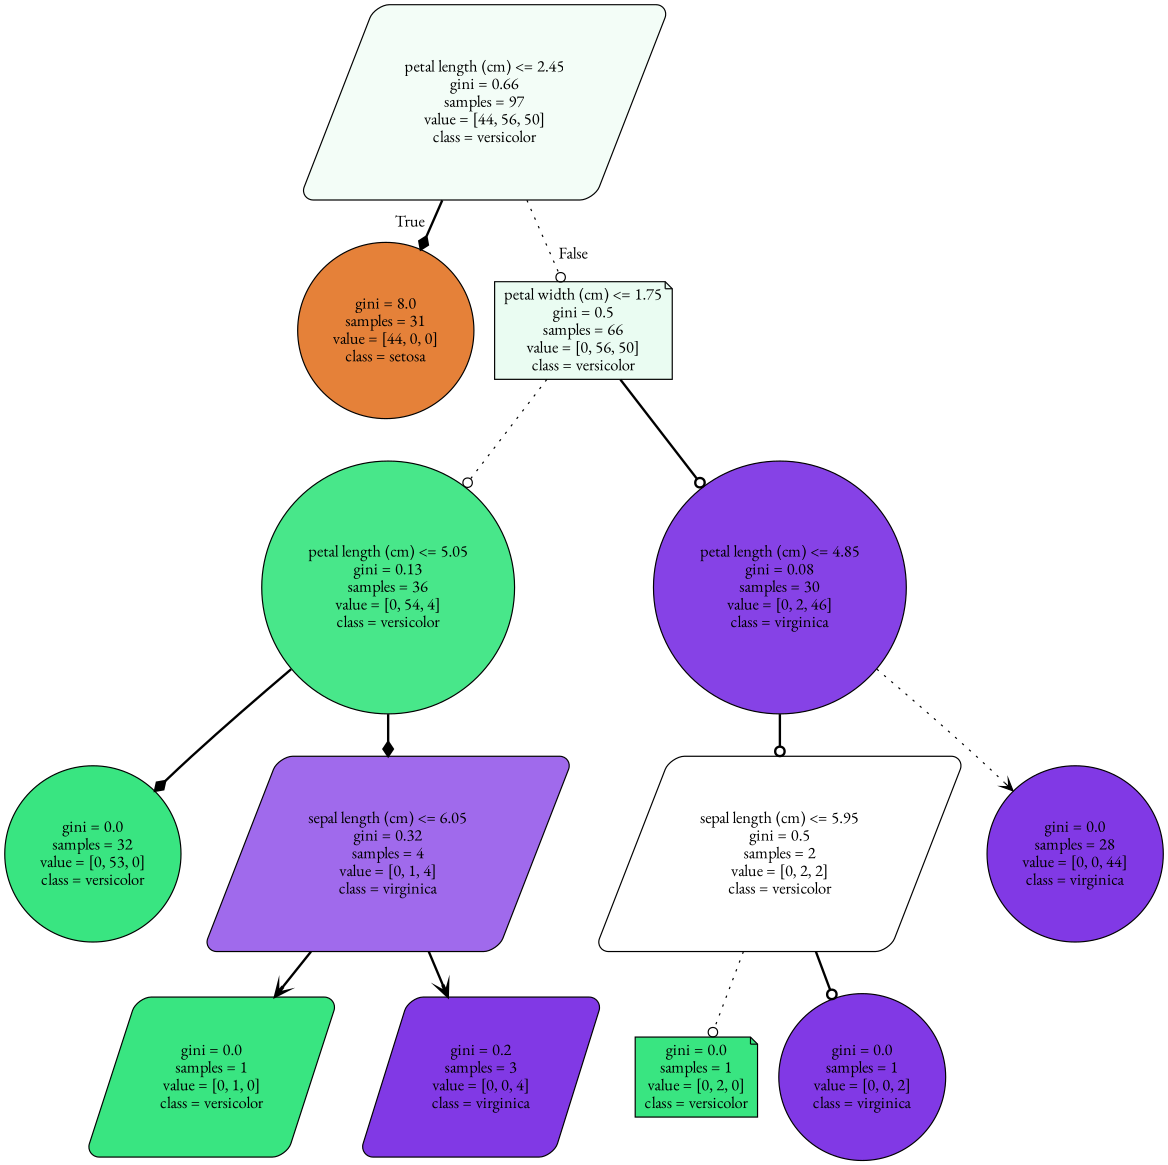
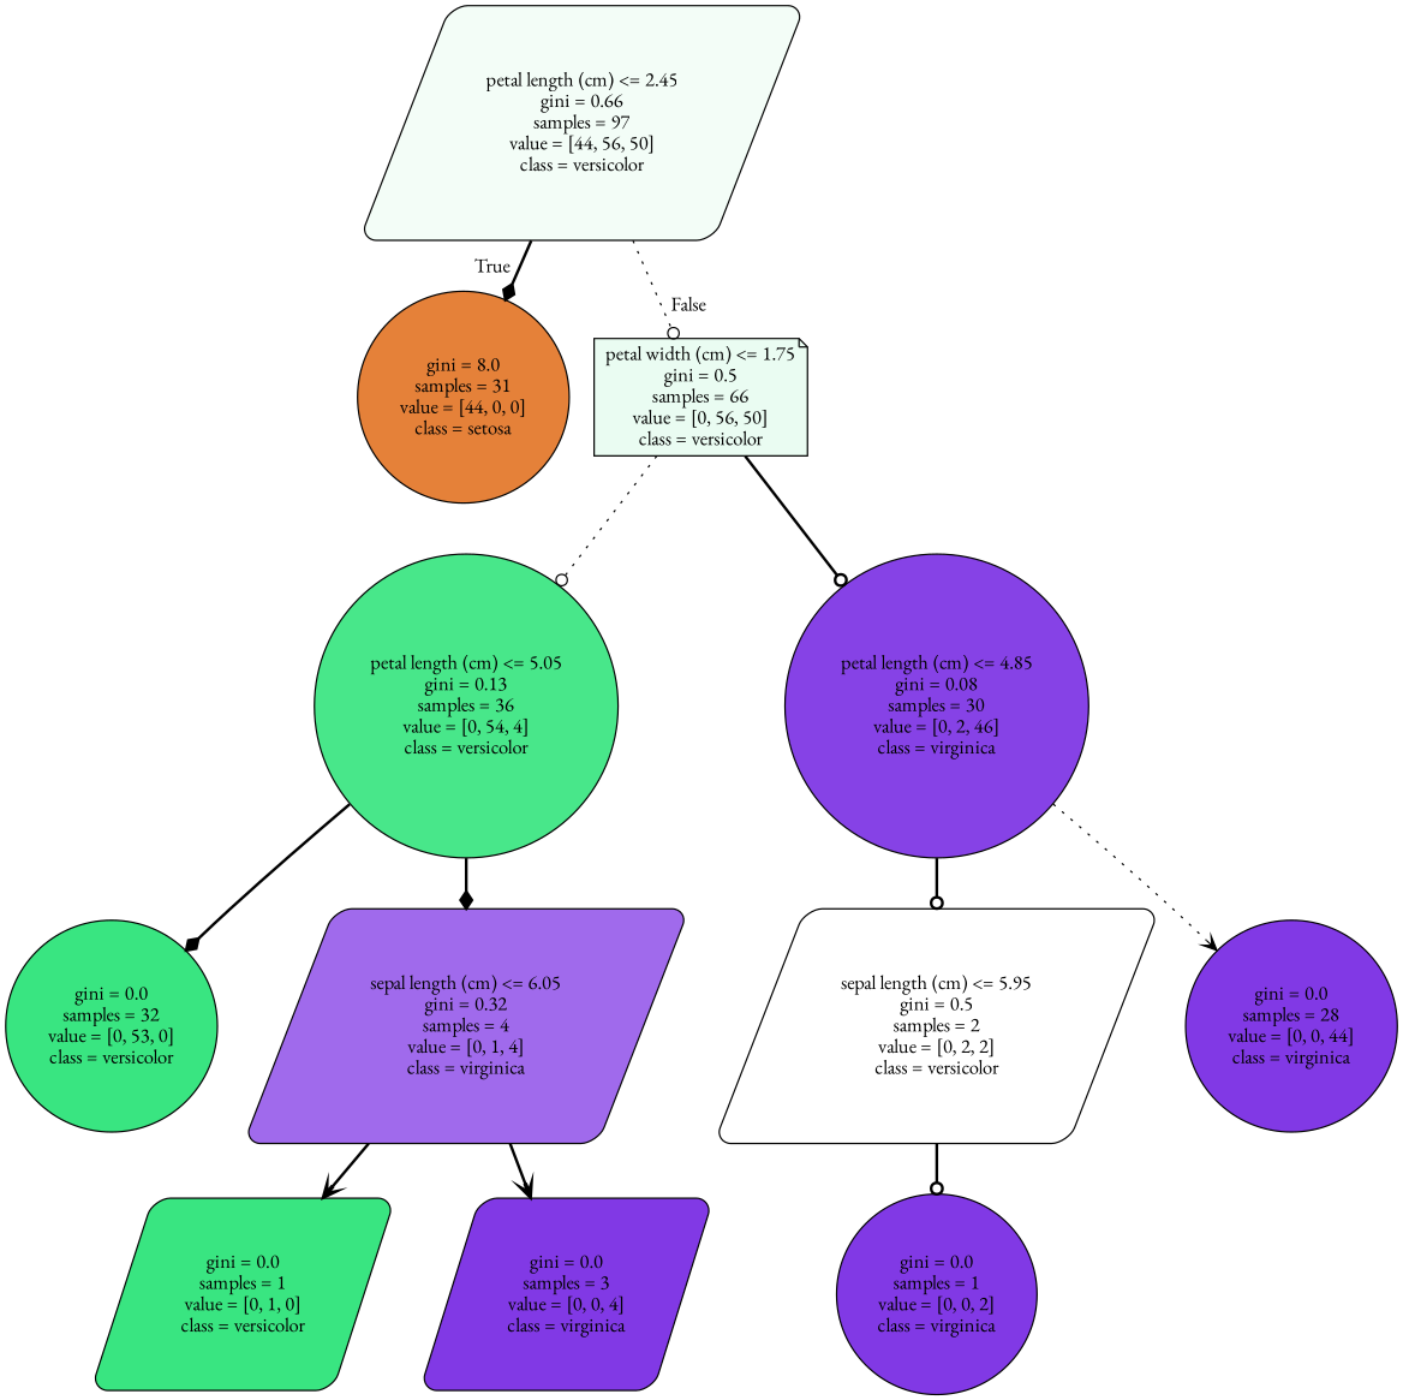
  digraph {
    fontname="EB Garamond"
    node [color=black fillcolor="#39e581" fontname="EB Garamond" shape=circle style="filled, rounded"]
    edge [arrowhead=odot fontname="EB Garamond" style=bold]
    n1 [fillcolor="#f3fdf7" label="petal length (cm) <= 2.45\ngini = 0.66\nsamples = 97\nvalue = [44, 56, 50]\nclass = versicolor" shape=parallelogram]
    n2 [fillcolor="#e58139" label="gini = 8.0\nsamples = 31\nvalue = [44, 0, 0]\nclass = setosa"]
    n3 [fillcolor="#eafcf2" label="petal width (cm) <= 1.75\ngini = 0.5\nsamples = 66\nvalue = [0, 56, 50]\nclass = versicolor" shape=note]
    n4 [fillcolor="#48e78a" label="petal length (cm) <= 5.05\ngini = 0.13\nsamples = 36\nvalue = [0, 54, 4]\nclass = versicolor"]
    n5 [fillcolor="#8642e6" label="petal length (cm) <= 4.85\ngini = 0.08\nsamples = 30\nvalue = [0, 2, 46]\nclass = virginica"]
    n6 [label="gini = 0.0\nsamples = 32\nvalue = [0, 53, 0]\nclass = versicolor"]
    n7 [fillcolor="#a06aec" label="sepal length (cm) <= 6.05\ngini = 0.32\nsamples = 4\nvalue = [0, 1, 4]\nclass = virginica" shape=parallelogram]
    n8 [fillcolor="#ffffff" label="sepal length (cm) <= 5.95\ngini = 0.5\nsamples = 2\nvalue = [0, 2, 2]\nclass = versicolor" shape=parallelogram]
    n9 [fillcolor="#8139e5" label="gini = 0.0\nsamples = 28\nvalue = [0, 0, 44]\nclass = virginica"]
    n10 [label="gini = 0.0\nsamples = 1\nvalue = [0, 1, 0]\nclass = versicolor" shape=parallelogram]
-   n11 [fillcolor="#8139e5" label="gini = 0.2\nsamples = 3\nvalue = [0, 0, 4]\nclass = virginica" shape=parallelogram]
-   n12 [label="gini = 0.0\nsamples = 1\nvalue = [0, 2, 0]\nclass = versicolor" shape=note]
+   n11 [fillcolor="#8139e5" label="gini = 0.0\nsamples = 3\nvalue = [0, 0, 4]\nclass = virginica" shape=parallelogram]
    n13 [fillcolor="#8139e5" label="gini = 0.0\nsamples = 1\nvalue = [0, 0, 2]\nclass = virginica"]
    n1 -> n2 [arrowhead=diamond headlabel=True labelangle=45 labeldistance=2.5]
    n1 -> n3 [headlabel=False labelangle=-45 labeldistance=2.5 style=dotted]
    n3 -> n4 [style=dotted]
    n3 -> n5
    n4 -> n6 [arrowhead=diamond]
    n4 -> n7 [arrowhead=diamond]
    n5 -> n8
    n5 -> n9 [arrowhead=vee style=dotted]
    n7 -> n10 [arrowhead=vee]
    n7 -> n11 [arrowhead=vee]
-   n8 -> n12 [style=dotted]
    n8 -> n13
  }
